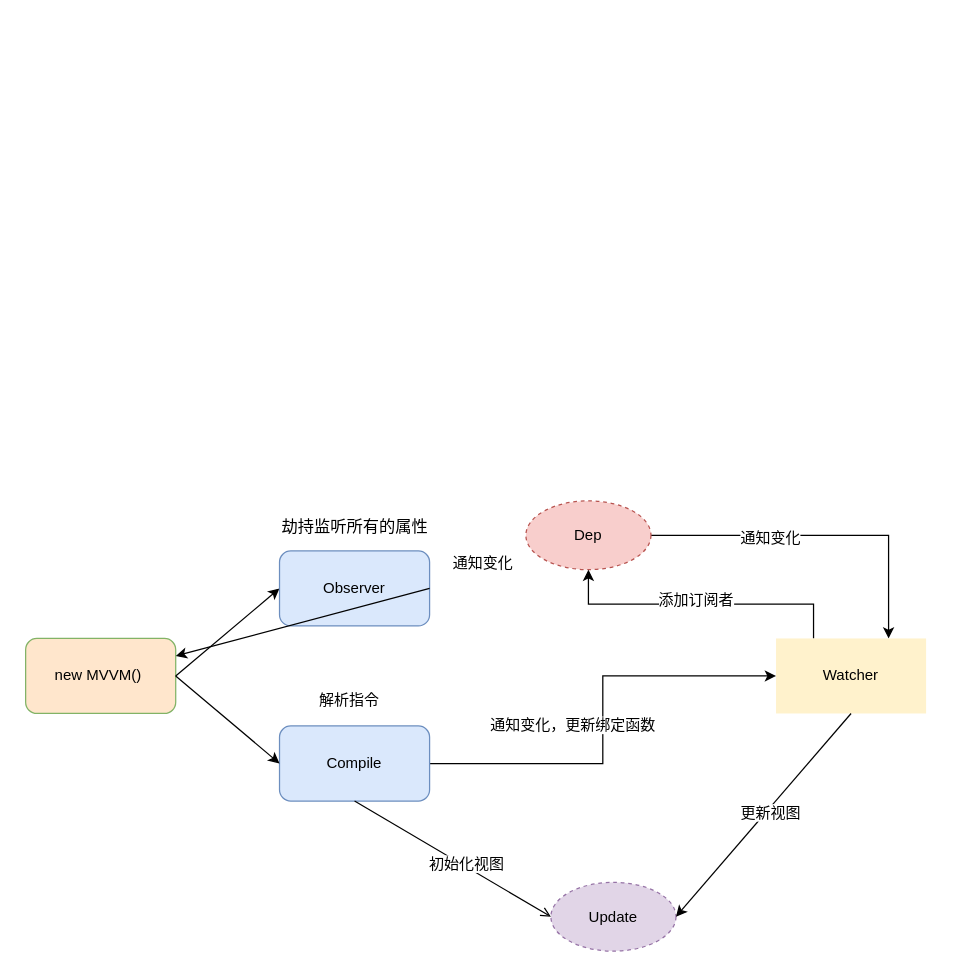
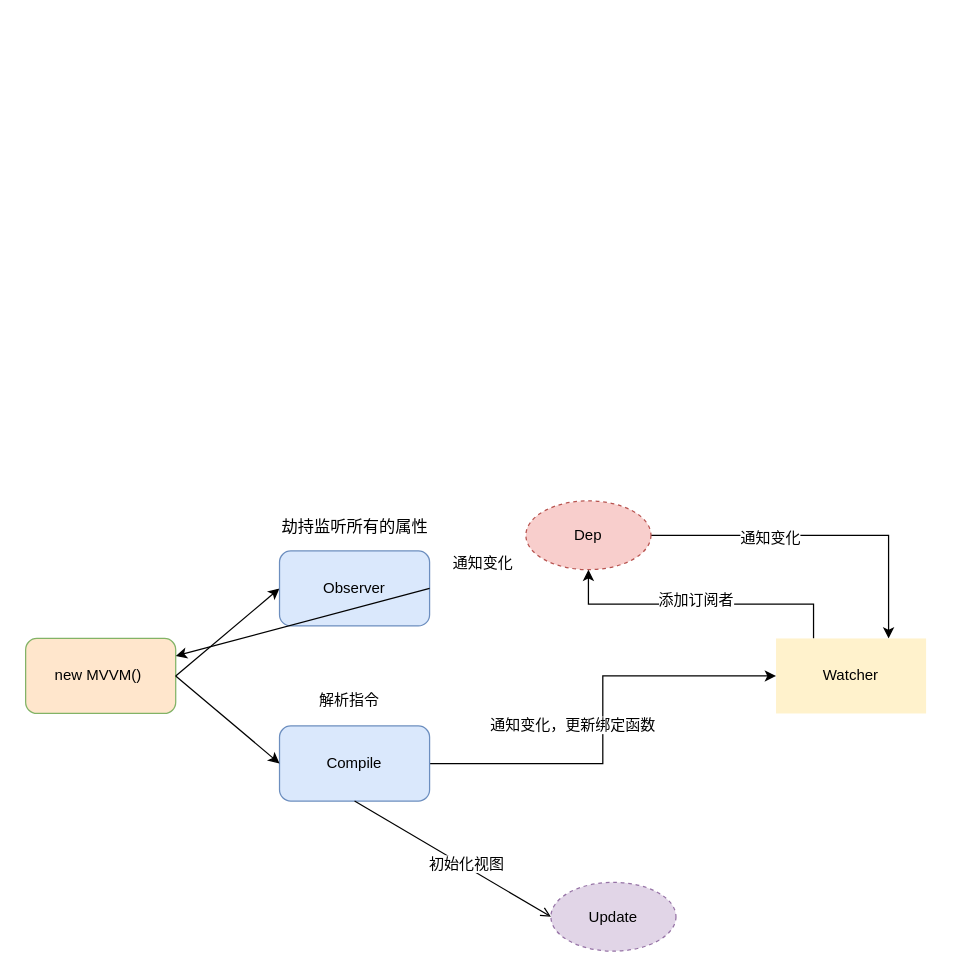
  <mxCell id="0" />
  <mxCell id="1" parent="0" />
  <mxCell id="2" style="edgeStyle=orthogonalEdgeStyle;rounded=0;orthogonalLoop=1;jettySize=auto;html=1;" parent="1" edge="1"><mxGeometry relative="1" as="geometry"><Array as="points"><mxPoint x="760" y="20" /><mxPoint x="490" y="20" /></Array><mxPoint x="490" y="50" as="targetPoint" /></mxGeometry></mxCell>
  <mxCell id="3" value="new MVVM()&amp;nbsp;" style="rounded=1;whiteSpace=wrap;html=1;fillColor=#ffe6cc;strokeColor=#82b366;" parent="1" vertex="1"><mxGeometry x="20" y="510" width="120" height="60" as="geometry" /></mxCell>
  <mxCell id="4" value="" style="endArrow=classic;html=1;entryX=0;entryY=0.5;entryDx=0;entryDy=0;" parent="1" target="5" edge="1"><mxGeometry width="50" height="50" relative="1" as="geometry"><mxPoint x="140" y="540" as="sourcePoint" /><mxPoint x="190" y="490" as="targetPoint" /></mxGeometry></mxCell>
  <mxCell id="5" value="Observer" style="rounded=1;whiteSpace=wrap;html=1;fillColor=#dae8fc;strokeColor=#6c8ebf;" parent="1" vertex="1"><mxGeometry x="223" y="440" width="120" height="60" as="geometry" /></mxCell>
  <mxCell id="6" value="劫持监听所有的属性" style="text;html=1;resizable=0;points=[];autosize=1;align=left;verticalAlign=top;spacingTop=-4;fontSize=13;" parent="1" vertex="1"><mxGeometry x="223" y="410" width="120" height="20" as="geometry" /></mxCell>
  <mxCell id="7" value="" style="endArrow=classic;html=1;fontSize=13;exitX=1;exitY=0.5;exitDx=0;exitDy=0;" parent="1" source="5" target="3" edge="1"><mxGeometry width="50" height="50" relative="1" as="geometry"><mxPoint x="430" y="440" as="sourcePoint" /><mxPoint x="480" y="380" as="targetPoint" /></mxGeometry></mxCell>
  <mxCell id="8" style="edgeStyle=orthogonalEdgeStyle;rounded=0;orthogonalLoop=1;jettySize=auto;html=1;entryX=0.75;entryY=0;entryDx=0;entryDy=0;" parent="1" source="9" target="13" edge="1"><mxGeometry relative="1" as="geometry" /></mxCell>
  <mxCell id="9" value="Dep" style="ellipse;whiteSpace=wrap;html=1;dashed=1;fillColor=#f8cecc;strokeColor=#b85450;" parent="1" vertex="1"><mxGeometry x="420" y="400" width="100" height="55" as="geometry" /></mxCell>
  <mxCell id="10" value="通知变化" style="text;html=1;resizable=0;points=[];autosize=1;align=left;verticalAlign=top;spacingTop=-4;labelBackgroundColor=#ffffff;" parent="1" vertex="1"><mxGeometry x="360" y="440" width="60" height="20" as="geometry" /></mxCell>
  <mxCell id="11" style="edgeStyle=orthogonalEdgeStyle;rounded=0;orthogonalLoop=1;jettySize=auto;html=1;entryX=0.5;entryY=1;entryDx=0;entryDy=0;exitX=0.25;exitY=0;exitDx=0;exitDy=0;" parent="1" source="13" target="9" edge="1"><mxGeometry relative="1" as="geometry" /></mxCell>
  <mxCell id="12" value="添加订阅者" style="text;html=1;resizable=0;points=[];align=center;verticalAlign=middle;labelBackgroundColor=#ffffff;" parent="11" vertex="1" connectable="0"><mxGeometry x="0.021" relative="1" as="geometry"><mxPoint x="-2" y="-3" as="offset" /></mxGeometry></mxCell>
  <mxCell id="13" value="Watcher" style="rounded=0;whiteSpace=wrap;html=1;labelBackgroundColor=none;fillColor=#fff2cc;strokeColor=none;" parent="1" vertex="1"><mxGeometry x="620" y="510" width="120" height="60" as="geometry" /></mxCell>
  <mxCell id="14" value="通知变化" style="text;html=1;resizable=0;points=[];autosize=1;align=left;verticalAlign=top;spacingTop=-4;labelBackgroundColor=#ffffff;" parent="1" vertex="1"><mxGeometry x="590" y="420" width="60" height="20" as="geometry" /></mxCell>
  <mxCell id="15" style="edgeStyle=orthogonalEdgeStyle;rounded=0;orthogonalLoop=1;jettySize=auto;html=1;entryX=0;entryY=0.5;entryDx=0;entryDy=0;" parent="1" source="16" target="13" edge="1"><mxGeometry relative="1" as="geometry" /></mxCell>
  <mxCell id="16" value="Compile" style="rounded=1;whiteSpace=wrap;html=1;labelBackgroundColor=none;fillColor=#dae8fc;strokeColor=#6c8ebf;" parent="1" vertex="1"><mxGeometry x="223" y="580" width="120" height="60" as="geometry" /></mxCell>
  <mxCell id="17" value="" style="endArrow=classic;html=1;exitX=1;exitY=0.5;exitDx=0;exitDy=0;entryX=0;entryY=0.5;entryDx=0;entryDy=0;" parent="1" source="3" target="16" edge="1"><mxGeometry width="50" height="50" relative="1" as="geometry"><mxPoint x="170" y="610" as="sourcePoint" /><mxPoint x="220" y="560" as="targetPoint" /></mxGeometry></mxCell>
  <mxCell id="18" value="解析指令" style="text;html=1;resizable=0;points=[];autosize=1;align=left;verticalAlign=top;spacingTop=-4;" parent="1" vertex="1"><mxGeometry x="253" y="550" width="60" height="20" as="geometry" /></mxCell>
  <mxCell id="19" value="通知变化，更新绑定函数" style="text;html=1;resizable=0;points=[];autosize=1;align=left;verticalAlign=top;spacingTop=-4;labelBackgroundColor=#ffffff;" parent="1" vertex="1"><mxGeometry x="390" y="570" width="170" height="20" as="geometry" /></mxCell>
  <mxCell id="20" value="Update" style="ellipse;whiteSpace=wrap;html=1;labelBackgroundColor=none;fillColor=#e1d5e7;strokeColor=#9673a6;dashed=1;" parent="1" vertex="1"><mxGeometry x="440" y="705" width="100" height="55" as="geometry" /></mxCell>
  <mxCell id="21" value="" style="endArrow=open;html=1;exitX=0.5;exitY=1;exitDx=0;exitDy=0;entryX=0;entryY=0.5;entryDx=0;entryDy=0;" parent="1" source="16" target="20" edge="1"><mxGeometry width="50" height="50" relative="1" as="geometry"><mxPoint x="310" y="720" as="sourcePoint" /><mxPoint x="360" y="670" as="targetPoint" /></mxGeometry></mxCell>
  <mxCell id="22" value="初始化视图" style="text;html=1;resizable=0;points=[];autosize=1;align=left;verticalAlign=top;spacingTop=-4;labelBackgroundColor=#ffffff;" parent="1" vertex="1"><mxGeometry x="341" y="681" width="80" height="20" as="geometry" /></mxCell>
- <mxCell id="23" value="" style="endArrow=classic;html=1;exitX=0.5;exitY=1;exitDx=0;exitDy=0;entryX=1;entryY=0.5;entryDx=0;entryDy=0;" parent="1" source="13" target="20" edge="1"><mxGeometry width="50" height="50" relative="1" as="geometry"><mxPoint x="650" y="680" as="sourcePoint" /><mxPoint x="700" y="630" as="targetPoint" /></mxGeometry></mxCell>
- <mxCell id="24" value="更新视图" style="text;html=1;resizable=0;points=[];autosize=1;align=left;verticalAlign=top;spacingTop=-4;labelBackgroundColor=#ffffff;" parent="1" vertex="1"><mxGeometry x="590" y="640" width="60" height="20" as="geometry" /></mxCell>
